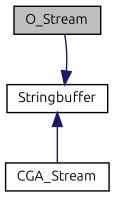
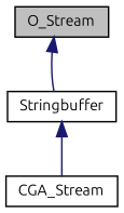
  digraph {
    fontname=Ubuntu
    node [color=black fontname=Ubuntu fontsize=10 shape=record]
    edge [color=midnightblue dir=back fontname=Ubuntu fontsize=10 labelfontname=FreeSans labelfontsize=10 style=solid]
    n1 [fillcolor=grey75 fontcolor=black height=0.2 label=O_Stream style=filled width=0.4]
    n2 [height=0.2 label=CGA_Stream width=0.4]
    n3 [height=0.2 label=Stringbuffer width=0.4]
-   n3 -> n1
+   n1 -> n3
    n3 -> n2
  }
